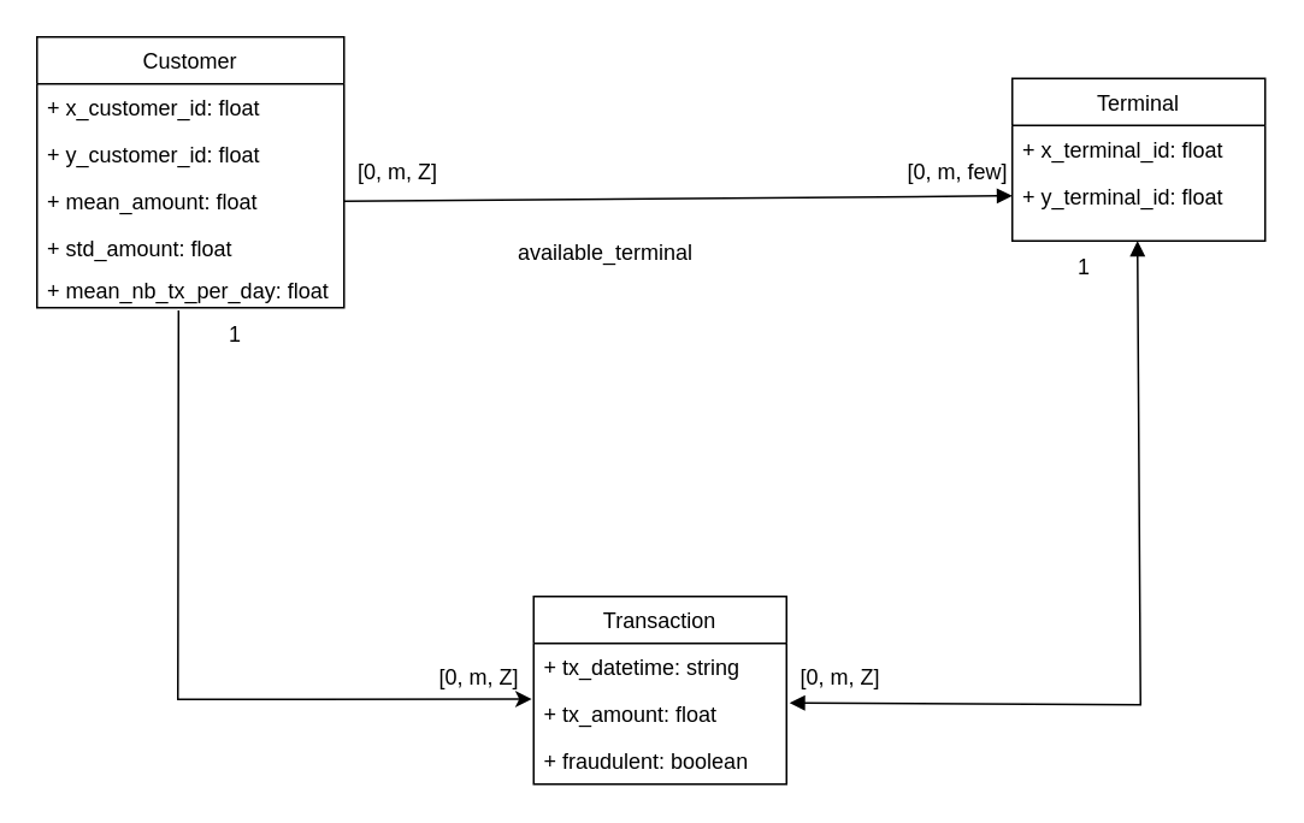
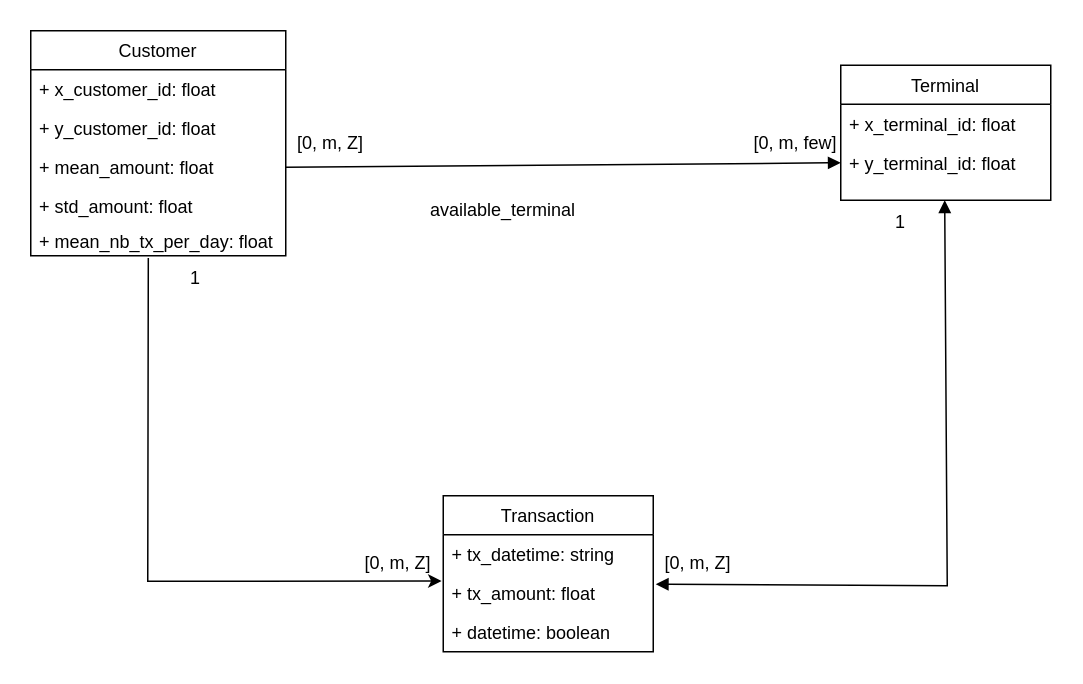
  <mxCell id="0" />
  <mxCell id="1" parent="0" />
  <mxCell id="2" value="Terminal" style="swimlane;fontStyle=0;childLayout=stackLayout;horizontal=1;startSize=26;fillColor=none;horizontalStack=0;resizeParent=1;resizeParentMax=0;resizeLast=0;collapsible=1;marginBottom=0;" parent="1" vertex="1"><mxGeometry x="560" y="43" width="140" height="90" as="geometry" /></mxCell>
  <mxCell id="3" value="+ x_terminal_id: float" style="text;strokeColor=none;fillColor=none;align=left;verticalAlign=top;spacingLeft=4;spacingRight=4;overflow=hidden;rotatable=0;points=[[0,0.5],[1,0.5]];portConstraint=eastwest;" vertex="1" parent="2"><mxGeometry y="26" width="140" height="26" as="geometry" /></mxCell>
  <mxCell id="4" value="+ y_terminal_id: float" style="text;strokeColor=none;fillColor=none;align=left;verticalAlign=top;spacingLeft=4;spacingRight=4;overflow=hidden;rotatable=0;points=[[0,0.5],[1,0.5]];portConstraint=eastwest;" vertex="1" parent="2"><mxGeometry y="52" width="140" height="38" as="geometry" /></mxCell>
  <mxCell id="5" value="Customer" style="swimlane;fontStyle=0;childLayout=stackLayout;horizontal=1;startSize=26;fillColor=none;horizontalStack=0;resizeParent=1;resizeParentMax=0;resizeLast=0;collapsible=1;marginBottom=0;" parent="1" vertex="1"><mxGeometry x="20" y="20" width="170" height="150" as="geometry" /></mxCell>
  <mxCell id="6" value="+ x_customer_id: float" style="text;strokeColor=none;fillColor=none;align=left;verticalAlign=top;spacingLeft=4;spacingRight=4;overflow=hidden;rotatable=0;points=[[0,0.5],[1,0.5]];portConstraint=eastwest;" parent="5" vertex="1"><mxGeometry y="26" width="170" height="26" as="geometry" /></mxCell>
  <mxCell id="7" value="+ y_customer_id: float" style="text;strokeColor=none;fillColor=none;align=left;verticalAlign=top;spacingLeft=4;spacingRight=4;overflow=hidden;rotatable=0;points=[[0,0.5],[1,0.5]];portConstraint=eastwest;" parent="5" vertex="1"><mxGeometry y="52" width="170" height="26" as="geometry" /></mxCell>
  <mxCell id="8" value="+ mean_amount: float" style="text;strokeColor=none;fillColor=none;align=left;verticalAlign=top;spacingLeft=4;spacingRight=4;overflow=hidden;rotatable=0;points=[[0,0.5],[1,0.5]];portConstraint=eastwest;fontSize=12;" parent="5" vertex="1"><mxGeometry y="78" width="170" height="26" as="geometry" /></mxCell>
  <mxCell id="9" value="+ std_amount: float" style="text;strokeColor=none;fillColor=none;align=left;verticalAlign=top;spacingLeft=4;spacingRight=4;overflow=hidden;rotatable=0;points=[[0,0.5],[1,0.5]];portConstraint=eastwest;fontSize=12;" parent="5" vertex="1"><mxGeometry y="104" width="170" height="26" as="geometry" /></mxCell>
  <mxCell id="10" value="+ mean_nb_tx_per_day: float" style="text;strokeColor=none;fillColor=none;align=left;verticalAlign=middle;spacingLeft=4;spacingRight=4;overflow=hidden;rotatable=0;points=[[0,0.5],[1,0.5]];portConstraint=eastwest;fontStyle=0" parent="5" vertex="1"><mxGeometry y="130" width="170" height="20" as="geometry" /></mxCell>
  <mxCell id="11" value="Transaction" style="swimlane;fontStyle=0;childLayout=stackLayout;horizontal=1;startSize=26;fillColor=none;horizontalStack=0;resizeParent=1;resizeParentMax=0;resizeLast=0;collapsible=1;marginBottom=0;" parent="1" vertex="1"><mxGeometry x="295" y="330" width="140" height="104" as="geometry" /></mxCell>
  <mxCell id="12" value="+ tx_datetime: string" style="text;strokeColor=none;fillColor=none;align=left;verticalAlign=top;spacingLeft=4;spacingRight=4;overflow=hidden;rotatable=0;points=[[0,0.5],[1,0.5]];portConstraint=eastwest;" vertex="1" parent="11"><mxGeometry y="26" width="140" height="26" as="geometry" /></mxCell>
  <mxCell id="13" value="+ tx_amount: float" style="text;strokeColor=none;fillColor=none;align=left;verticalAlign=top;spacingLeft=4;spacingRight=4;overflow=hidden;rotatable=0;points=[[0,0.5],[1,0.5]];portConstraint=eastwest;" vertex="1" parent="11"><mxGeometry y="52" width="140" height="26" as="geometry" /></mxCell>
- <mxCell id="14" value="+ fraudulent: boolean" style="text;strokeColor=none;fillColor=none;align=left;verticalAlign=top;spacingLeft=4;spacingRight=4;overflow=hidden;rotatable=0;points=[[0,0.5],[1,0.5]];portConstraint=eastwest;" vertex="1" parent="11"><mxGeometry y="78" width="140" height="26" as="geometry" /></mxCell>
+ <mxCell id="14" value="+ datetime: boolean" style="text;strokeColor=none;fillColor=none;align=left;verticalAlign=top;spacingLeft=4;spacingRight=4;overflow=hidden;rotatable=0;points=[[0,0.5],[1,0.5]];portConstraint=eastwest;" vertex="1" parent="11"><mxGeometry y="78" width="140" height="26" as="geometry" /></mxCell>
  <mxCell id="15" value="" style="endArrow=none;html=1;rounded=0;entryX=1;entryY=0.5;entryDx=0;entryDy=0;startArrow=block;startFill=1;exitX=0;exitY=0.5;exitDx=0;exitDy=0;" parent="1" target="8" edge="1"><mxGeometry width="50" height="50" relative="1" as="geometry"><mxPoint x="560" y="108" as="sourcePoint" /><mxPoint x="340" y="70" as="targetPoint" /></mxGeometry></mxCell>
  <mxCell id="16" value="" style="endArrow=block;html=1;rounded=0;exitX=1.012;exitY=0.269;exitDx=0;exitDy=0;exitPerimeter=0;startArrow=block;startFill=1;entryX=0.495;entryY=1;entryDx=0;entryDy=0;entryPerimeter=0;endFill=1;" parent="1" source="13" edge="1" target="4"><mxGeometry width="50" height="50" relative="1" as="geometry"><mxPoint x="437.8" y="362.992" as="sourcePoint" /><mxPoint x="630.84" y="161.73" as="targetPoint" /><Array as="points"><mxPoint x="631" y="390" /></Array></mxGeometry></mxCell>
  <mxCell id="17" value="[0, m, Z]" style="text;html=1;strokeColor=none;fillColor=none;align=center;verticalAlign=middle;whiteSpace=wrap;rounded=0;" parent="1" vertex="1"><mxGeometry x="190" y="80" width="60" height="30" as="geometry" /></mxCell>
  <mxCell id="18" value="[0, m, Z]" style="text;html=1;strokeColor=none;fillColor=none;align=center;verticalAlign=middle;whiteSpace=wrap;rounded=0;" parent="1" vertex="1"><mxGeometry x="435" y="360" width="60" height="30" as="geometry" /></mxCell>
  <mxCell id="19" value="1" style="text;html=1;strokeColor=none;fillColor=none;align=center;verticalAlign=middle;whiteSpace=wrap;rounded=0;" parent="1" vertex="1"><mxGeometry x="570" y="133" width="60" height="30" as="geometry" /></mxCell>
  <mxCell id="20" value="[0, m, Z]" style="text;html=1;strokeColor=none;fillColor=none;align=center;verticalAlign=middle;whiteSpace=wrap;rounded=0;" parent="1" vertex="1"><mxGeometry x="235" y="360" width="60" height="30" as="geometry" /></mxCell>
  <mxCell id="21" value="1" style="text;html=1;strokeColor=none;fillColor=none;align=center;verticalAlign=middle;whiteSpace=wrap;rounded=0;" parent="1" vertex="1"><mxGeometry x="100" y="170" width="60" height="30" as="geometry" /></mxCell>
  <mxCell id="22" value="[0, m, few]" style="text;html=1;strokeColor=none;fillColor=none;align=center;verticalAlign=middle;whiteSpace=wrap;rounded=0;" parent="1" vertex="1"><mxGeometry x="500" y="80" width="60" height="30" as="geometry" /></mxCell>
  <mxCell id="23" value="" style="endArrow=classic;html=1;rounded=0;exitX=0.461;exitY=1.077;exitDx=0;exitDy=0;exitPerimeter=0;entryX=-0.008;entryY=1.185;entryDx=0;entryDy=0;entryPerimeter=0;" edge="1" parent="1" source="10"><mxGeometry width="50" height="50" relative="1" as="geometry"><mxPoint x="150" y="310" as="sourcePoint" /><mxPoint x="293.88" y="386.81" as="targetPoint" /><Array as="points"><mxPoint x="98" y="387" /></Array></mxGeometry></mxCell>
  <mxCell id="24" value="available_terminal" style="text;html=1;strokeColor=none;fillColor=none;align=center;verticalAlign=middle;whiteSpace=wrap;rounded=0;" vertex="1" parent="1"><mxGeometry x="305" y="125" width="60" height="30" as="geometry" /></mxCell>
